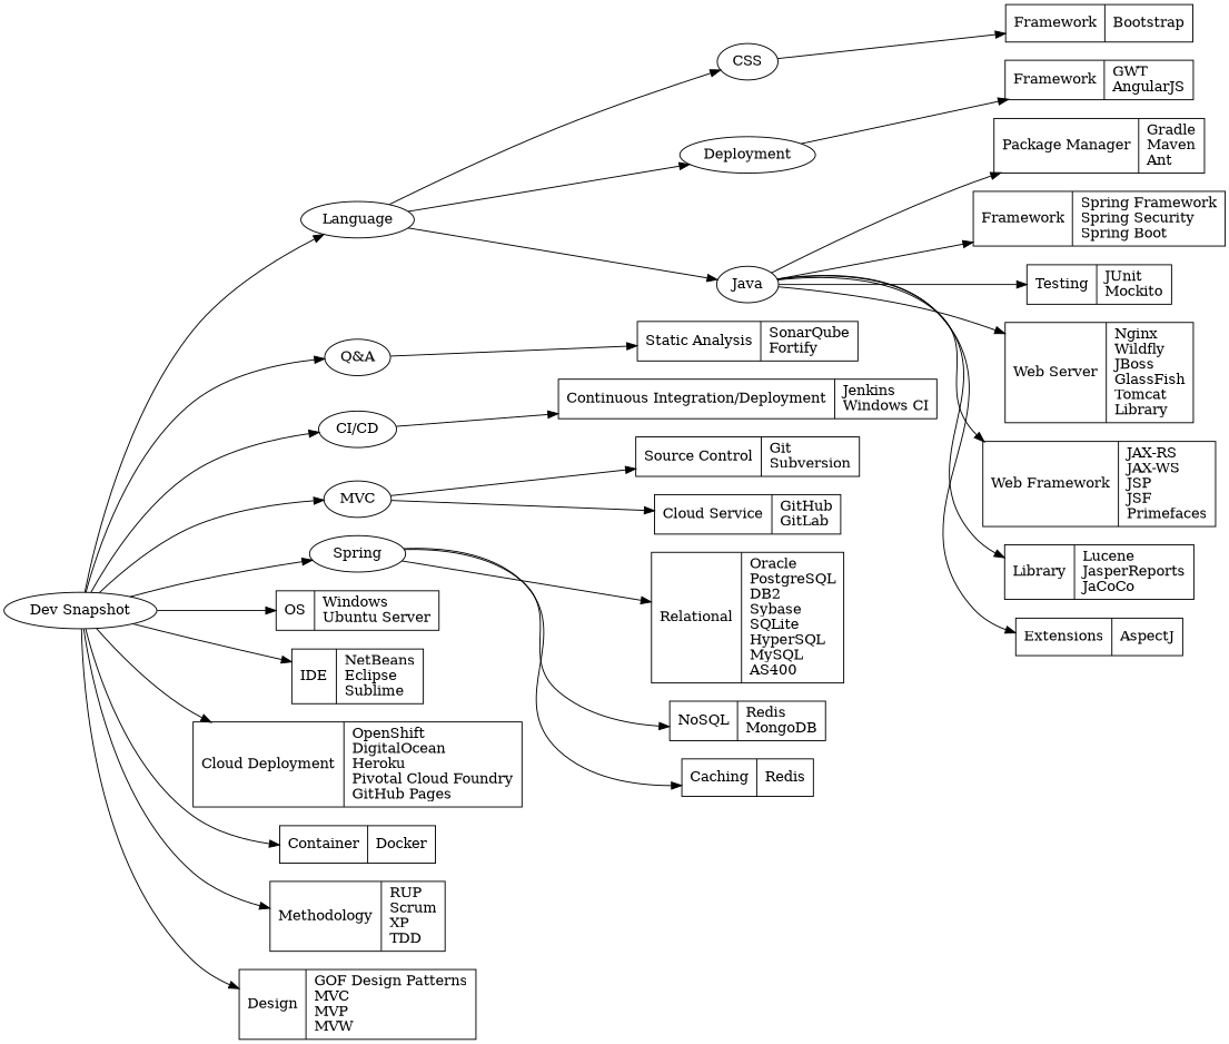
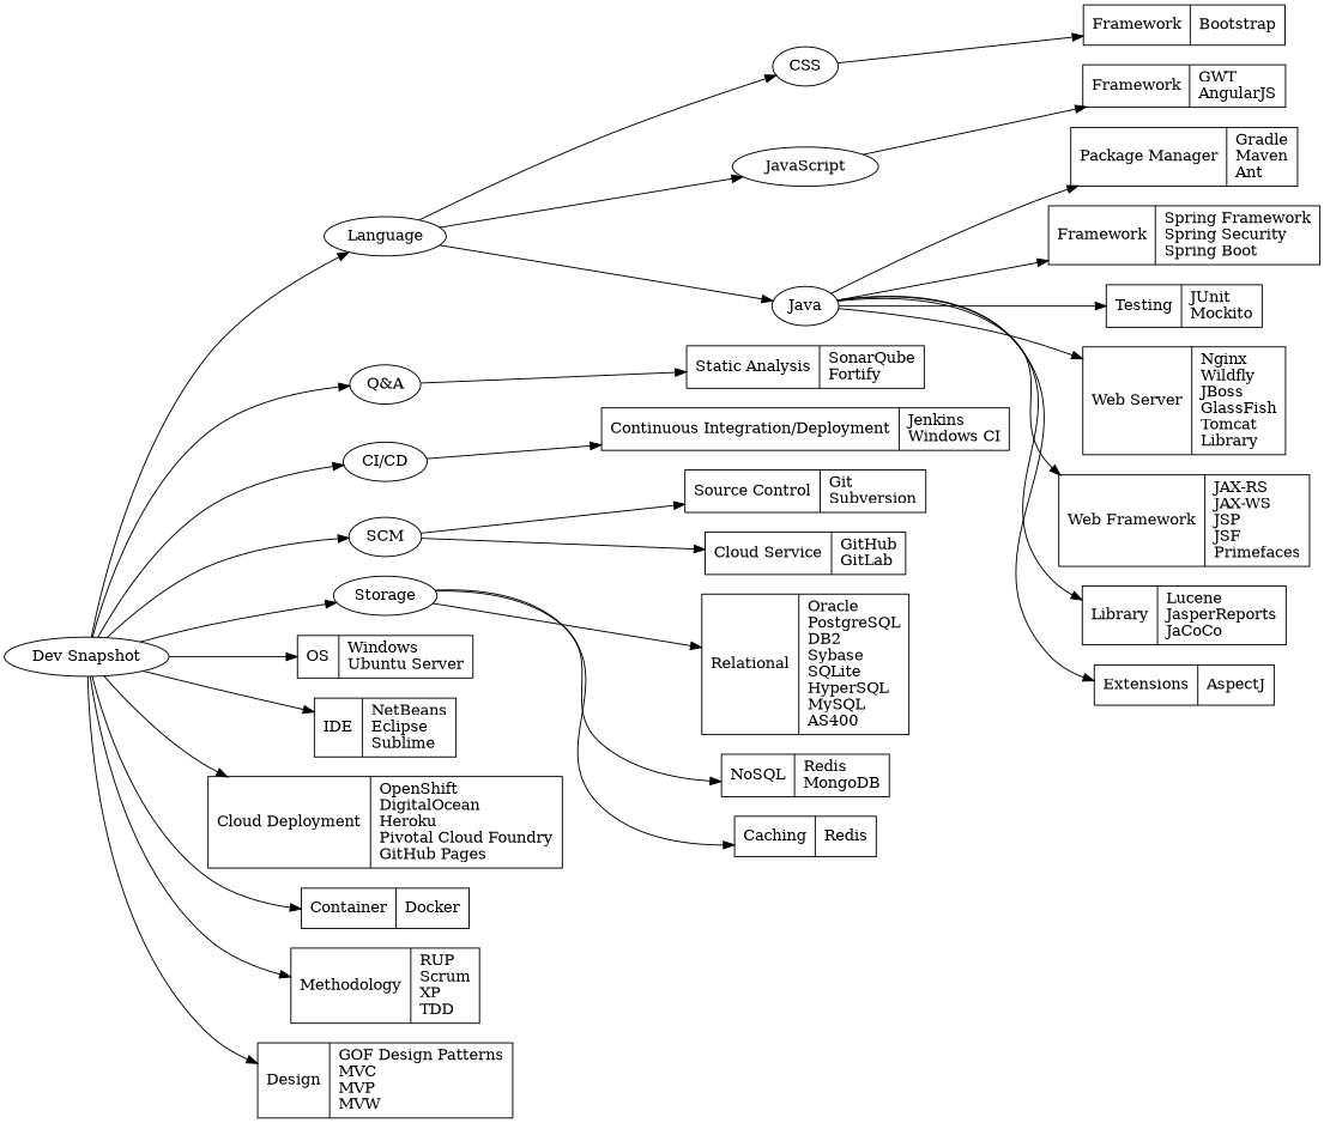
  digraph {
    rankdir=LR
    node [shape=record]
    "Dev Snapshot" [shape=""]
    Language [shape=""]
    "Q&A" [shape=""]
    "CI/CD" [shape=""]
-   SCM [label=MVC shape=""]
-   Storage [label=Spring shape=""]
+   SCM [shape=""]
+   Storage [shape=""]
    n7 [label="{OS|Windows\lUbuntu Server\l}"]
    n8 [label="{IDE|NetBeans\lEclipse\lSublime\l}"]
    n9 [label="{Cloud Deployment|OpenShift\lDigitalOcean\lHeroku\lPivotal Cloud Foundry\lGitHub Pages\l}"]
    n10 [label="{Container|Docker\l}"]
    n11 [label="{Methodology|RUP\lScrum\lXP\lTDD\l}"]
    n12 [label="{Design|GOF Design Patterns\lMVC\lMVP\lMVW\l}"]
    CSS [shape=""]
-   JavaScript [label=Deployment shape=""]
+   JavaScript [shape=""]
    Java [shape=""]
    n16 [label="{Static Analysis|SonarQube\lFortify\l}"]
    n17 [label="{Continuous Integration/Deployment|Jenkins\lWindows CI\l}"]
    n18 [label="{Source Control|Git\lSubversion\l}"]
    n19 [label="{Cloud Service|GitHub\lGitLab\l}"]
    n20 [label="{Relational|Oracle\lPostgreSQL\lDB2\lSybase\lSQLite\lHyperSQL\lMySQL\lAS400\l}"]
    n21 [label="{NoSQL|Redis\lMongoDB\l}"]
    n22 [label="{Caching|Redis\l}"]
    n23 [label="{Framework|Bootstrap\l}"]
    n24 [label="{Framework|GWT\lAngularJS\l}"]
    n25 [label="{Package Manager|Gradle\lMaven\lAnt\l}"]
    n26 [label="{Framework|Spring Framework\lSpring Security\lSpring Boot\l}"]
    n27 [label="{Testing|JUnit\lMockito\l}"]
    n28 [label="{Web Server|Nginx\lWildfly\lJBoss\lGlassFish\lTomcat\lLibrary\l}"]
    n29 [label="{Web Framework|JAX-RS\lJAX-WS\lJSP\lJSF\lPrimefaces\l}"]
    n30 [label="{Library|Lucene\lJasperReports\lJaCoCo\l}"]
    n31 [label="{Extensions|AspectJ\l}"]
    "Dev Snapshot" -> Language
    "Dev Snapshot" -> "Q&A"
    "Dev Snapshot" -> "CI/CD"
    "Dev Snapshot" -> SCM
    "Dev Snapshot" -> Storage
    "Dev Snapshot" -> n7
    "Dev Snapshot" -> n8
    "Dev Snapshot" -> n9
    "Dev Snapshot" -> n10
    "Dev Snapshot" -> n11
    "Dev Snapshot" -> n12
    Language -> CSS
    Language -> JavaScript
    Language -> Java
    "Q&A" -> n16
    "CI/CD" -> n17
    SCM -> n18
    SCM -> n19
    Storage -> n20
    Storage -> n21
    Storage -> n22
    CSS -> n23
    JavaScript -> n24
    Java -> n25
    Java -> n26
    Java -> n27
    Java -> n28
    Java -> n29
    Java -> n30
    Java -> n31
  }
